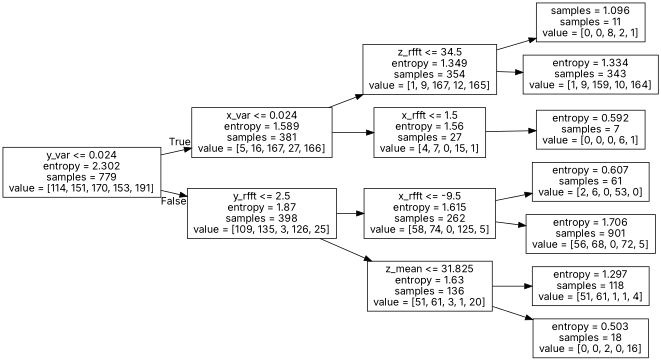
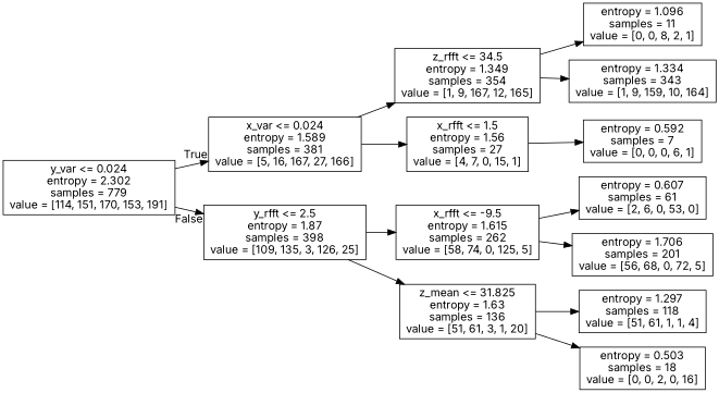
  digraph {
    fontname=Inter
    rankdir=LR
    node [fontname=Inter shape=box]
    edge [fontname=Inter]
    n1 [label="y_var <= 0.024\nentropy = 2.302\nsamples = 779\nvalue = [114, 151, 170, 153, 191]"]
    n2 [label="x_var <= 0.024\nentropy = 1.589\nsamples = 381\nvalue = [5, 16, 167, 27, 166]"]
    n3 [label="y_rfft <= 2.5\nentropy = 1.87\nsamples = 398\nvalue = [109, 135, 3, 126, 25]"]
    n4 [label="z_rfft <= 34.5\nentropy = 1.349\nsamples = 354\nvalue = [1, 9, 167, 12, 165]"]
    n5 [label="x_rfft <= 1.5\nentropy = 1.56\nsamples = 27\nvalue = [4, 7, 0, 15, 1]"]
    n6 [label="x_rfft <= -9.5\nentropy = 1.615\nsamples = 262\nvalue = [58, 74, 0, 125, 5]"]
    n7 [label="z_mean <= 31.825\nentropy = 1.63\nsamples = 136\nvalue = [51, 61, 3, 1, 20]"]
-   n8 [label="samples = 1.096\nsamples = 11\nvalue = [0, 0, 8, 2, 1]"]
+   n8 [label="entropy = 1.096\nsamples = 11\nvalue = [0, 0, 8, 2, 1]"]
    n9 [label="entropy = 1.334\nsamples = 343\nvalue = [1, 9, 159, 10, 164]"]
    n10 [label="entropy = 0.592\nsamples = 7\nvalue = [0, 0, 0, 6, 1]"]
    n11 [label="entropy = 0.607\nsamples = 61\nvalue = [2, 6, 0, 53, 0]"]
-   n12 [label="entropy = 1.706\nsamples = 901\nvalue = [56, 68, 0, 72, 5]"]
+   n12 [label="entropy = 1.706\nsamples = 201\nvalue = [56, 68, 0, 72, 5]"]
    n13 [label="entropy = 1.297\nsamples = 118\nvalue = [51, 61, 1, 1, 4]"]
    n14 [label="entropy = 0.503\nsamples = 18\nvalue = [0, 0, 2, 0, 16]"]
    n1 -> n2 [headlabel=True labelangle=45 labeldistance=2.5]
    n1 -> n3 [headlabel=False labelangle=-45 labeldistance=2.5]
    n2 -> n4
    n2 -> n5
    n3 -> n6
    n3 -> n7
    n4 -> n8
    n4 -> n9
    n5 -> n10
    n6 -> n11
    n6 -> n12
    n7 -> n13
    n7 -> n14
  }
